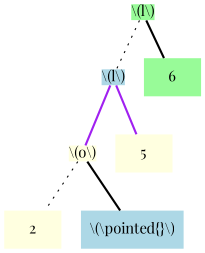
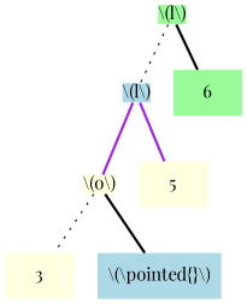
  graph {
    fontname="Playfair Display"
    node [shape=none style=filled fillcolor=lightyellow fontname="Playfair Display"]
    edge [color=black style=bold fontname="Playfair Display"]
    n1 [label="\\(l\\)" shape=plain fillcolor=palegreen]
    n2 [label="\\(l\\)" shape=plain fillcolor=lightblue]
    6 [fillcolor=palegreen]
    n4 [label="\\(o\\)" shape=plain]
    5
-   3 [label=2]
+   3
    n7 [label="\\(\\pointed{}\\)" fillcolor=lightblue]
    n1 -- n2 [style=dotted]
    n1 -- 6
    n2 -- n4 [color=purple]
    n2 -- 5 [color=purple]
    n4 -- 3 [style=dotted]
    n4 -- n7
  }
